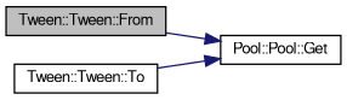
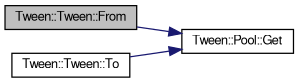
  digraph {
    rankdir=LR
    node [color=black fontname=FreeSans fontsize=10 shape=record]
    edge [color=midnightblue fontname=FreeSans fontsize=10 labelfontname=FreeSans labelfontsize=10 style=solid]
    n1 [fillcolor=grey75 fontcolor=black height=0.2 label="Tween::Tween::From" style=filled width=0.4]
-   n2 [height=0.2 label="Pool::Pool::Get" width=0.4]
+   n2 [height=0.2 label="Tween::Pool::Get" width=0.4]
    n3 [height=0.2 label="Tween::Tween::To" width=0.4]
    n1 -> n2
    n3 -> n2
  }
